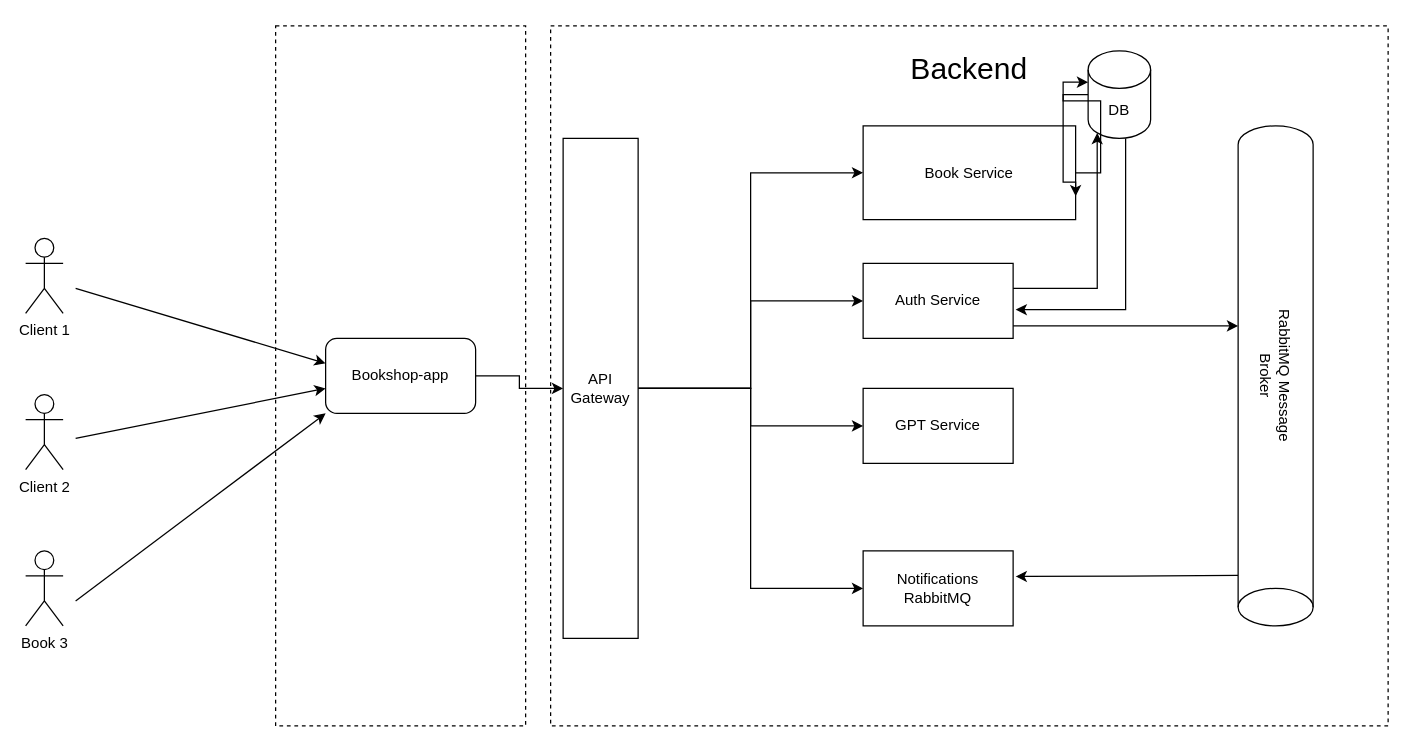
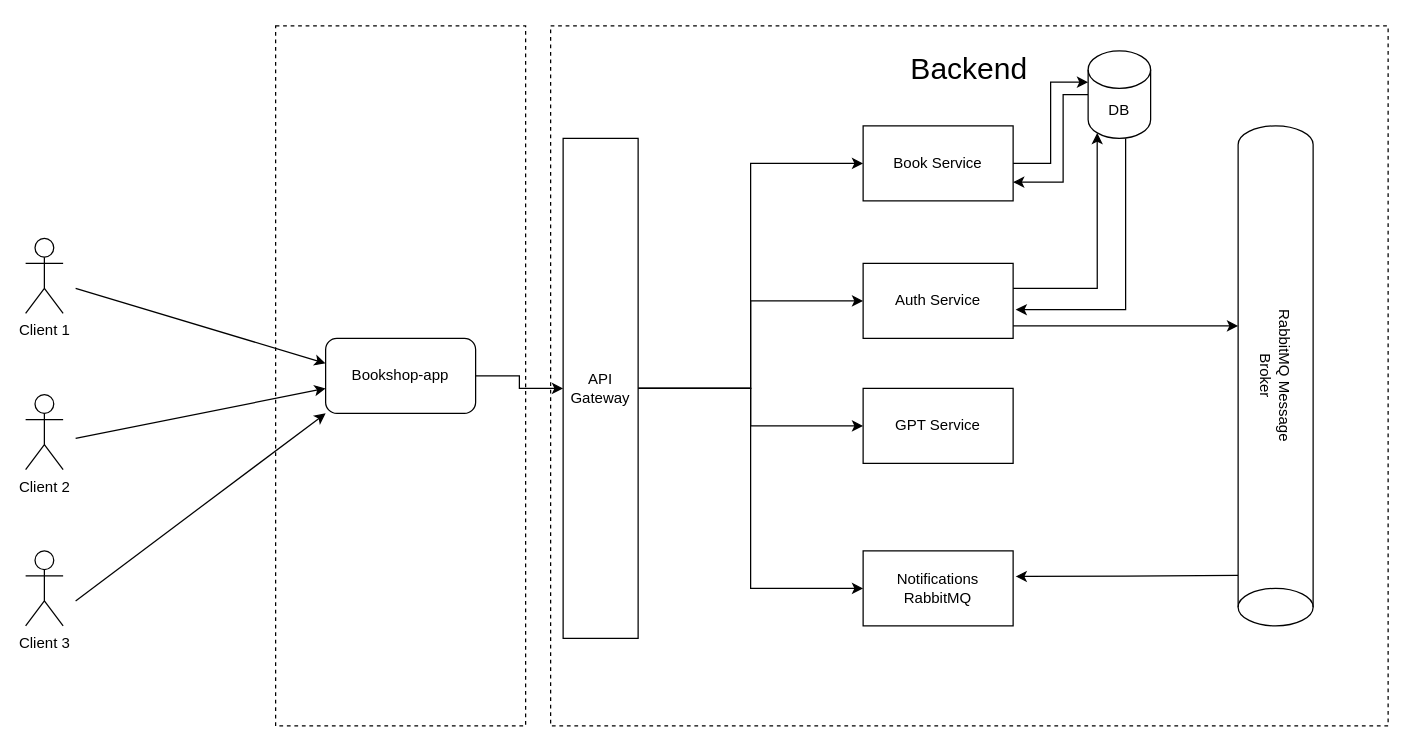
  <mxCell id="0" />
  <mxCell id="1" parent="0" />
  <mxCell id="2" value="" style="rounded=0;whiteSpace=wrap;html=1;dashed=1;fillColor=none;movable=0;resizable=0;rotatable=0;deletable=0;editable=0;locked=1;connectable=0;" parent="1" vertex="1"><mxGeometry x="440" y="20" width="670" height="560" as="geometry" /></mxCell>
  <mxCell id="3" value="" style="rounded=0;whiteSpace=wrap;html=1;dashed=1;fillColor=none;movable=0;resizable=0;rotatable=0;deletable=0;editable=0;locked=1;connectable=0;" parent="1" vertex="1"><mxGeometry x="220" y="20" width="200" height="560" as="geometry" /></mxCell>
  <mxCell id="4" style="edgeStyle=orthogonalEdgeStyle;rounded=0;orthogonalLoop=1;jettySize=auto;html=1;entryX=0;entryY=0.5;entryDx=0;entryDy=0;movable=0;resizable=0;rotatable=0;deletable=0;editable=0;locked=1;connectable=0;" parent="1" source="8" target="9" edge="1"><mxGeometry relative="1" as="geometry" /></mxCell>
  <mxCell id="5" style="edgeStyle=orthogonalEdgeStyle;rounded=0;orthogonalLoop=1;jettySize=auto;html=1;entryX=0;entryY=0.5;entryDx=0;entryDy=0;movable=0;resizable=0;rotatable=0;deletable=0;editable=0;locked=1;connectable=0;" parent="1" source="8" target="10" edge="1"><mxGeometry relative="1" as="geometry" /></mxCell>
  <mxCell id="6" style="edgeStyle=orthogonalEdgeStyle;rounded=0;orthogonalLoop=1;jettySize=auto;html=1;entryX=0;entryY=0.5;entryDx=0;entryDy=0;movable=0;resizable=0;rotatable=0;deletable=0;editable=0;locked=1;connectable=0;" parent="1" source="8" target="11" edge="1"><mxGeometry relative="1" as="geometry" /></mxCell>
  <mxCell id="7" style="edgeStyle=orthogonalEdgeStyle;rounded=0;orthogonalLoop=1;jettySize=auto;html=1;entryX=0;entryY=0.5;entryDx=0;entryDy=0;movable=0;resizable=0;rotatable=0;deletable=0;editable=0;locked=1;connectable=0;" parent="1" source="8" target="12" edge="1"><mxGeometry relative="1" as="geometry" /></mxCell>
  <mxCell id="8" value="API Gateway" style="rounded=0;whiteSpace=wrap;html=1;movable=0;resizable=0;rotatable=0;deletable=0;editable=0;locked=1;connectable=0;" parent="1" vertex="1"><mxGeometry x="450" y="110" width="60" height="400" as="geometry" /></mxCell>
- <mxCell id="9" value="Book Service" style="rounded=0;whiteSpace=wrap;html=1;movable=0;resizable=0;rotatable=0;deletable=0;editable=0;locked=1;connectable=0;" parent="1" vertex="1"><mxGeometry x="690" y="100" width="170" height="75" as="geometry" /></mxCell>
+ <mxCell id="9" value="Book Service" style="rounded=0;whiteSpace=wrap;html=1;movable=0;resizable=0;rotatable=0;deletable=0;editable=0;locked=1;connectable=0;" parent="1" vertex="1"><mxGeometry x="690" y="100" width="120" height="60" as="geometry" /></mxCell>
  <mxCell id="10" value="Auth Service" style="rounded=0;whiteSpace=wrap;html=1;movable=0;resizable=0;rotatable=0;deletable=0;editable=0;locked=1;connectable=0;" parent="1" vertex="1"><mxGeometry x="690" y="210" width="120" height="60" as="geometry" /></mxCell>
  <mxCell id="11" value="GPT Service" style="rounded=0;whiteSpace=wrap;html=1;movable=0;resizable=0;rotatable=0;deletable=0;editable=0;locked=1;connectable=0;" parent="1" vertex="1"><mxGeometry x="690" y="310" width="120" height="60" as="geometry" /></mxCell>
  <mxCell id="12" value="Notifications RabbitMQ" style="rounded=0;whiteSpace=wrap;html=1;movable=0;resizable=0;rotatable=0;deletable=0;editable=0;locked=1;connectable=0;" parent="1" vertex="1"><mxGeometry x="690" y="440" width="120" height="60" as="geometry" /></mxCell>
  <mxCell id="13" style="edgeStyle=orthogonalEdgeStyle;rounded=0;orthogonalLoop=1;jettySize=auto;html=1;entryX=1;entryY=0.75;entryDx=0;entryDy=0;movable=0;resizable=0;rotatable=0;deletable=0;editable=0;locked=1;connectable=0;" edge="1" parent="1" source="15" target="9"><mxGeometry relative="1" as="geometry"><Array as="points"><mxPoint x="850" y="75" /><mxPoint x="850" y="145" /></Array></mxGeometry></mxCell>
  <mxCell id="14" style="edgeStyle=orthogonalEdgeStyle;rounded=0;orthogonalLoop=1;jettySize=auto;html=1;entryX=1.017;entryY=0.617;entryDx=0;entryDy=0;entryPerimeter=0;movable=0;resizable=0;rotatable=0;deletable=0;editable=0;locked=1;connectable=0;" edge="1" parent="1" source="15" target="10"><mxGeometry relative="1" as="geometry"><Array as="points"><mxPoint x="900" y="247" /></Array></mxGeometry></mxCell>
  <mxCell id="15" value="DB" style="shape=cylinder3;whiteSpace=wrap;html=1;boundedLbl=1;backgroundOutline=1;size=15;movable=0;resizable=0;rotatable=0;deletable=0;editable=0;locked=1;connectable=0;" parent="1" vertex="1"><mxGeometry x="870" y="40" width="50" height="70" as="geometry" /></mxCell>
  <mxCell id="16" style="edgeStyle=orthogonalEdgeStyle;rounded=0;orthogonalLoop=1;jettySize=auto;html=1;entryX=1.017;entryY=0.341;entryDx=0;entryDy=0;entryPerimeter=0;movable=0;resizable=0;rotatable=0;deletable=0;editable=0;locked=1;connectable=0;exitX=0.995;exitY=0.101;exitDx=0;exitDy=0;exitPerimeter=0;" parent="1" target="12" edge="1"><mxGeometry relative="1" as="geometry"><mxPoint x="990" y="459.6" as="sourcePoint" /><mxPoint x="813.42" y="458.84" as="targetPoint" /></mxGeometry></mxCell>
  <mxCell id="17" value="" style="shape=cylinder3;whiteSpace=wrap;html=1;boundedLbl=1;backgroundOutline=1;size=15;rotation=-180;movable=0;resizable=0;rotatable=0;deletable=0;editable=0;locked=1;connectable=0;" parent="1" vertex="1"><mxGeometry x="990" y="100" width="60" height="400" as="geometry" /></mxCell>
  <mxCell id="18" style="edgeStyle=orthogonalEdgeStyle;rounded=0;orthogonalLoop=1;jettySize=auto;html=1;entryX=0;entryY=0.5;entryDx=0;entryDy=0;movable=0;resizable=0;rotatable=0;deletable=0;editable=0;locked=1;connectable=0;" parent="1" source="19" target="8" edge="1"><mxGeometry relative="1" as="geometry" /></mxCell>
  <mxCell id="19" value="Bookshop-app" style="rounded=1;whiteSpace=wrap;html=1;movable=0;resizable=0;rotatable=0;deletable=0;editable=0;locked=1;connectable=0;" parent="1" vertex="1"><mxGeometry x="260" y="270" width="120" height="60" as="geometry" /></mxCell>
  <mxCell id="20" style="edgeStyle=orthogonalEdgeStyle;rounded=0;orthogonalLoop=1;jettySize=auto;html=1;movable=0;resizable=0;rotatable=0;deletable=0;editable=0;locked=1;connectable=0;" parent="1" edge="1"><mxGeometry relative="1" as="geometry"><mxPoint x="810" y="260" as="sourcePoint" /><mxPoint x="990" y="260" as="targetPoint" /></mxGeometry></mxCell>
  <mxCell id="21" value="RabbitMQ Message Broker" style="text;html=1;strokeColor=none;fillColor=none;align=center;verticalAlign=middle;whiteSpace=wrap;rounded=0;rotation=90;movable=0;resizable=0;rotatable=0;deletable=0;editable=0;locked=1;connectable=0;" parent="1" vertex="1"><mxGeometry x="960" y="285" width="120" height="30" as="geometry" /></mxCell>
  <mxCell id="22" value="Client 2" style="shape=umlActor;verticalLabelPosition=bottom;verticalAlign=top;html=1;outlineConnect=0;movable=0;resizable=0;rotatable=0;deletable=0;editable=0;locked=1;connectable=0;" parent="1" vertex="1"><mxGeometry x="20" y="315" width="30" height="60" as="geometry" /></mxCell>
  <mxCell id="23" value="Client 1" style="shape=umlActor;verticalLabelPosition=bottom;verticalAlign=top;html=1;outlineConnect=0;movable=0;resizable=0;rotatable=0;deletable=0;editable=0;locked=1;connectable=0;" parent="1" vertex="1"><mxGeometry x="20" y="190" width="30" height="60" as="geometry" /></mxCell>
- <mxCell id="24" value="Book 3" style="shape=umlActor;verticalLabelPosition=bottom;verticalAlign=top;html=1;outlineConnect=0;movable=0;resizable=0;rotatable=0;deletable=0;editable=0;locked=1;connectable=0;" parent="1" vertex="1"><mxGeometry x="20" y="440" width="30" height="60" as="geometry" /></mxCell>
+ <mxCell id="24" value="Client 3" style="shape=umlActor;verticalLabelPosition=bottom;verticalAlign=top;html=1;outlineConnect=0;movable=0;resizable=0;rotatable=0;deletable=0;editable=0;locked=1;connectable=0;" parent="1" vertex="1"><mxGeometry x="20" y="440" width="30" height="60" as="geometry" /></mxCell>
  <mxCell id="25" value="" style="endArrow=classic;html=1;rounded=0;movable=0;resizable=0;rotatable=0;deletable=0;editable=0;locked=1;connectable=0;" parent="1" edge="1"><mxGeometry width="50" height="50" relative="1" as="geometry"><mxPoint x="60" y="230" as="sourcePoint" /><mxPoint x="260" y="290" as="targetPoint" /></mxGeometry></mxCell>
  <mxCell id="26" value="" style="endArrow=classic;html=1;rounded=0;movable=0;resizable=0;rotatable=0;deletable=0;editable=0;locked=1;connectable=0;" parent="1" edge="1"><mxGeometry width="50" height="50" relative="1" as="geometry"><mxPoint x="60" y="350" as="sourcePoint" /><mxPoint x="260" y="310" as="targetPoint" /></mxGeometry></mxCell>
  <mxCell id="27" value="" style="endArrow=classic;html=1;rounded=0;movable=0;resizable=0;rotatable=0;deletable=0;editable=0;locked=1;connectable=0;" parent="1" edge="1"><mxGeometry width="50" height="50" relative="1" as="geometry"><mxPoint x="60" y="480" as="sourcePoint" /><mxPoint x="260" y="330" as="targetPoint" /></mxGeometry></mxCell>
  <mxCell id="28" value="&lt;font style=&quot;font-size: 24px;&quot;&gt;Backend&lt;/font&gt;" style="text;html=1;strokeColor=none;fillColor=none;align=center;verticalAlign=middle;whiteSpace=wrap;rounded=0;movable=0;resizable=0;rotatable=0;deletable=0;editable=0;locked=1;connectable=0;" parent="1" vertex="1"><mxGeometry x="745" y="40" width="60" height="30" as="geometry" /></mxCell>
  <mxCell id="29" style="edgeStyle=orthogonalEdgeStyle;rounded=0;orthogonalLoop=1;jettySize=auto;html=1;entryX=0;entryY=0;entryDx=0;entryDy=25;entryPerimeter=0;movable=0;resizable=0;rotatable=0;deletable=0;editable=0;locked=1;connectable=0;" edge="1" parent="1" source="9" target="15"><mxGeometry relative="1" as="geometry" /></mxCell>
  <mxCell id="30" style="edgeStyle=orthogonalEdgeStyle;rounded=0;orthogonalLoop=1;jettySize=auto;html=1;entryX=0.145;entryY=1;entryDx=0;entryDy=-4.35;entryPerimeter=0;movable=0;resizable=0;rotatable=0;deletable=0;editable=0;locked=1;connectable=0;" edge="1" parent="1" source="10" target="15"><mxGeometry relative="1" as="geometry"><Array as="points"><mxPoint x="877" y="230" /></Array></mxGeometry></mxCell>
